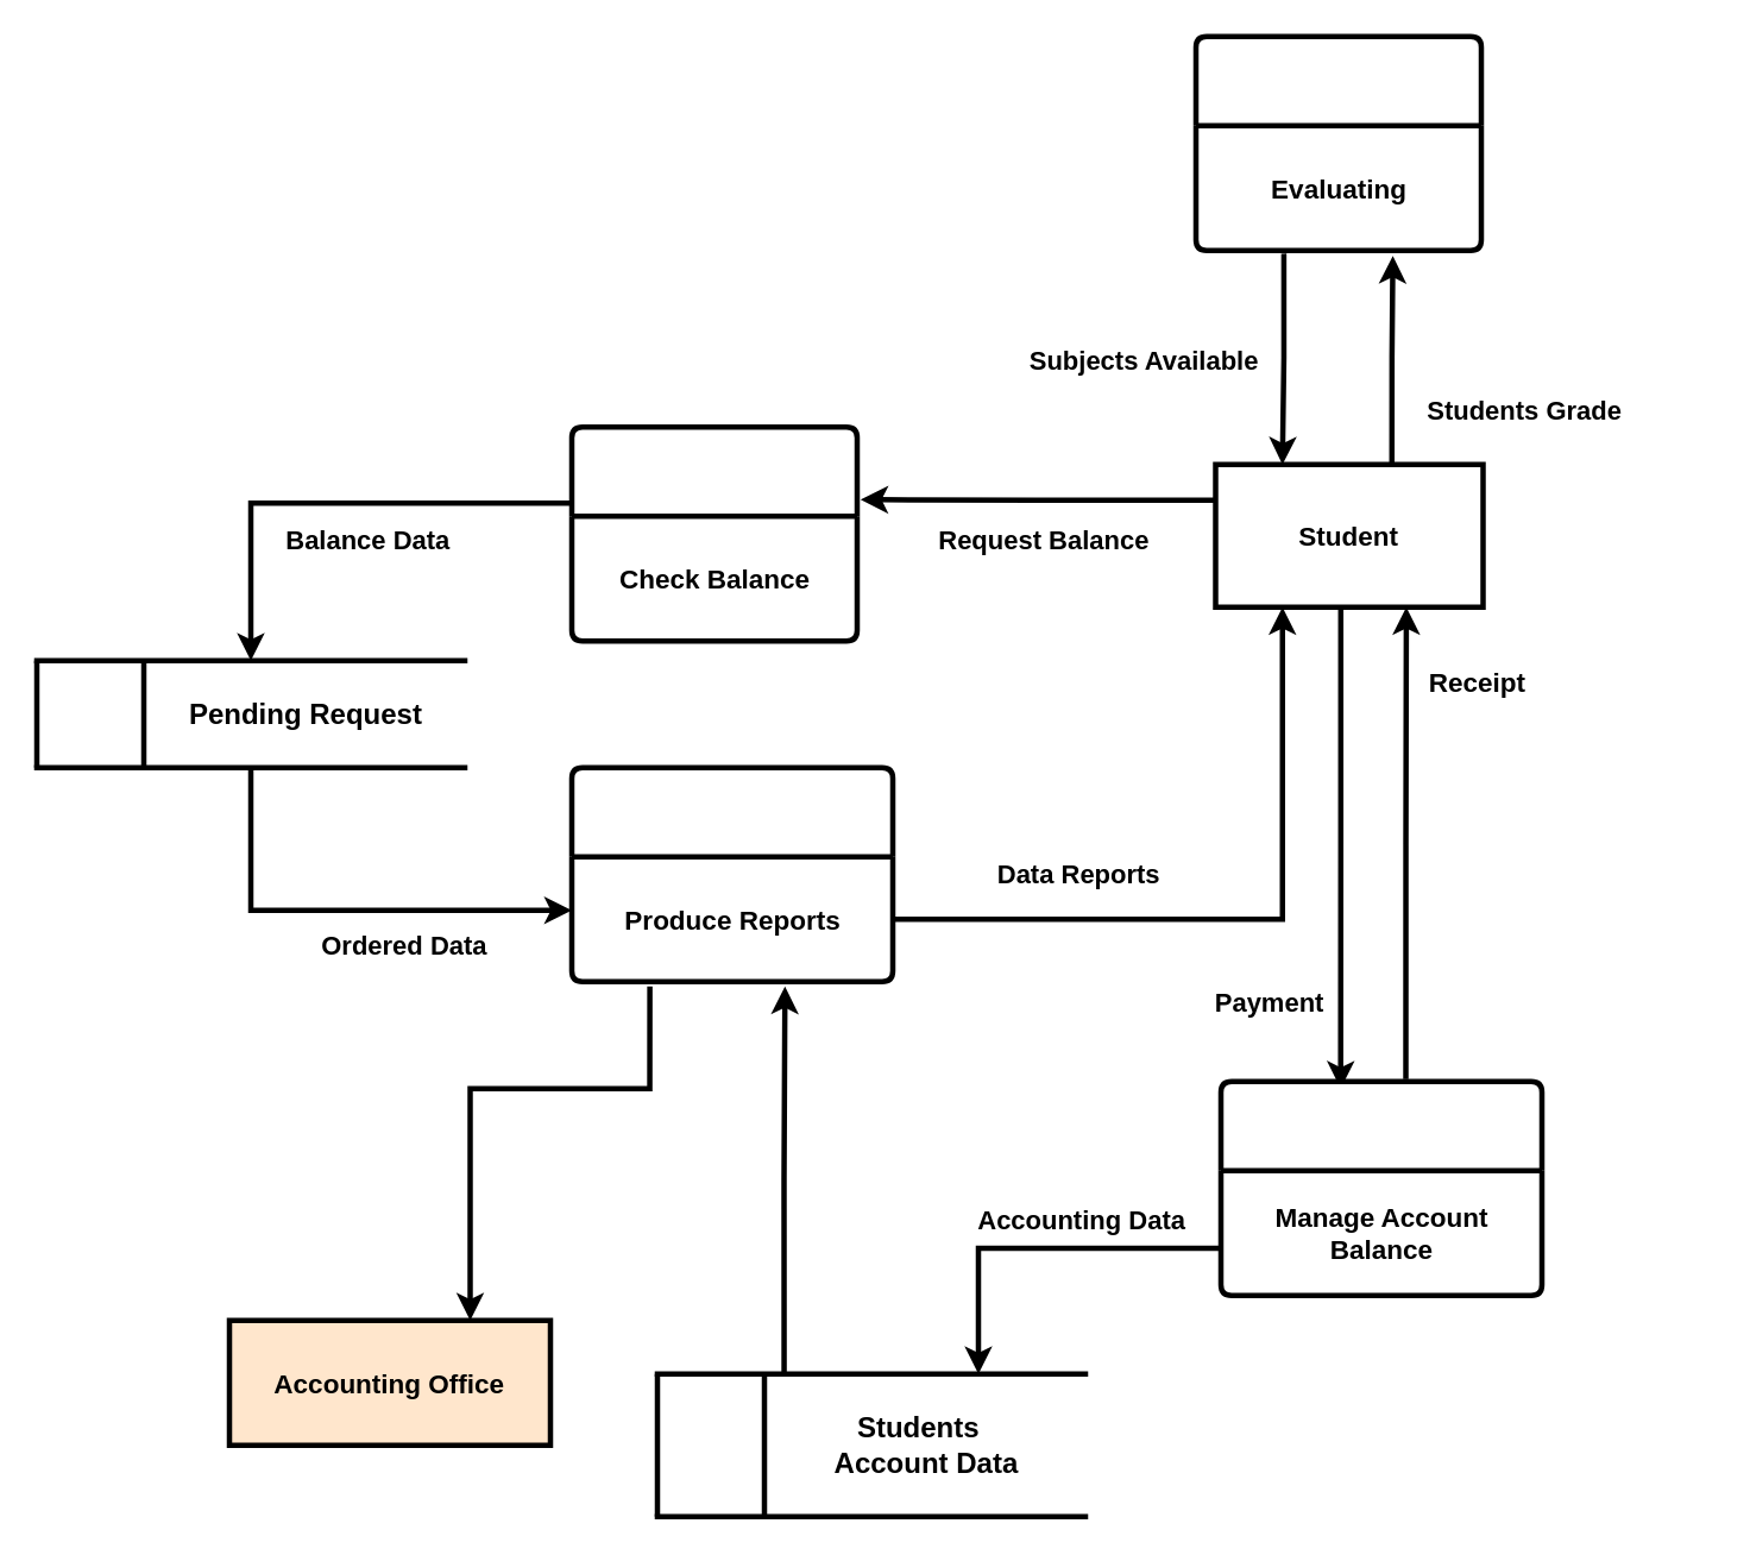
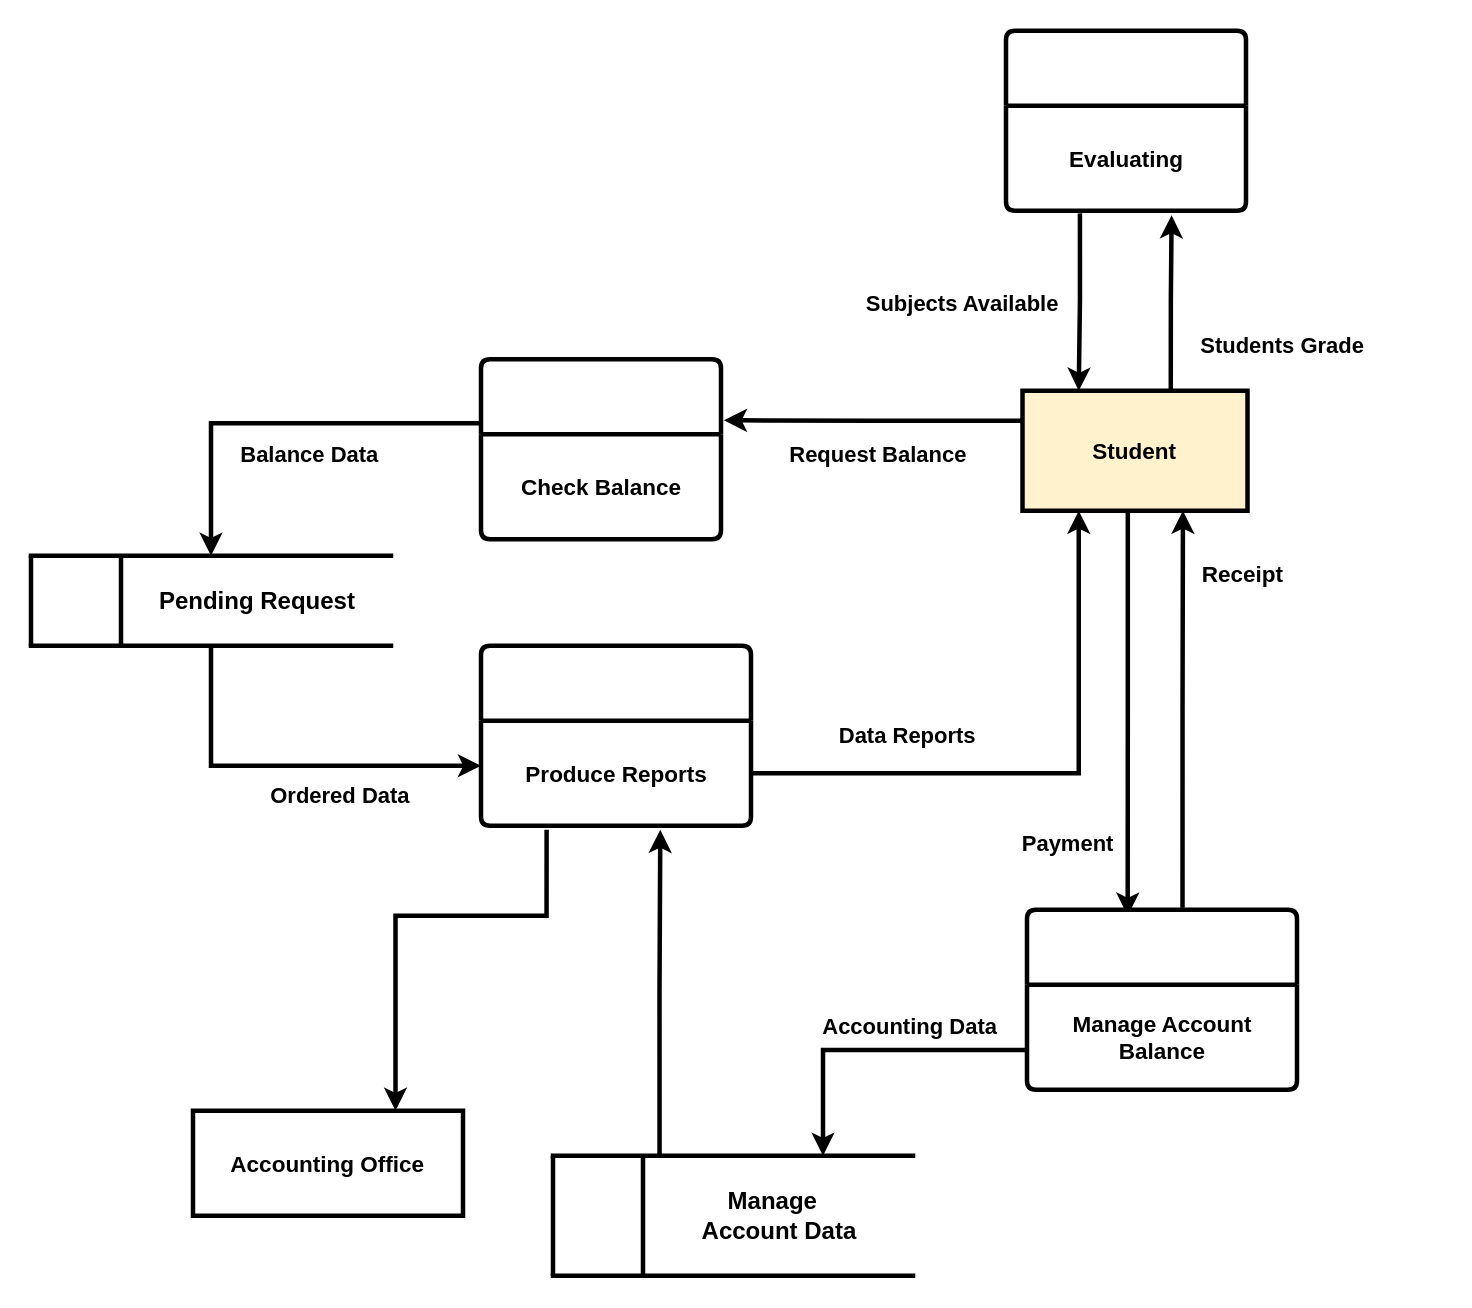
  <mxCell id="0" />
  <mxCell id="1" parent="0" />
  <mxCell id="2" value="" style="swimlane;childLayout=stackLayout;horizontal=1;startSize=50;horizontalStack=0;rounded=1;fontSize=14;fontStyle=0;strokeWidth=3;resizeParent=0;resizeLast=1;shadow=0;dashed=0;align=center;arcSize=4;whiteSpace=wrap;html=1;" vertex="1" parent="1"><mxGeometry x="670" y="20" width="160" height="120" as="geometry"><mxRectangle x="70" y="100" width="80" height="50" as="alternateBounds" /></mxGeometry></mxCell>
  <mxCell id="3" value="&lt;b&gt;&lt;font style=&quot;font-size: 15px;&quot;&gt;Evaluating&lt;/font&gt;&lt;/b&gt;&lt;span id=&quot;docs-internal-guid-b16e1cdb-7fff-e0be-6e62-8dd086bc350d&quot;&gt;&lt;/span&gt;&lt;span id=&quot;docs-internal-guid-b16e1cdb-7fff-e0be-6e62-8dd086bc350d&quot;&gt;&lt;/span&gt;" style="text;html=1;align=center;verticalAlign=middle;resizable=0;points=[];autosize=1;strokeColor=none;fillColor=none;" vertex="1" parent="2"><mxGeometry y="50" width="160" height="70" as="geometry" /></mxCell>
  <mxCell id="4" style="edgeStyle=orthogonalEdgeStyle;rounded=0;orthogonalLoop=1;jettySize=auto;html=1;entryX=0.69;entryY=1.043;entryDx=0;entryDy=0;strokeWidth=3;exitX=0.659;exitY=0.004;exitDx=0;exitDy=0;entryPerimeter=0;exitPerimeter=0;" edge="1" parent="1" source="7" target="3"><mxGeometry relative="1" as="geometry" /></mxCell>
  <mxCell id="5" style="edgeStyle=orthogonalEdgeStyle;rounded=0;orthogonalLoop=1;jettySize=auto;html=1;exitX=0;exitY=0.25;exitDx=0;exitDy=0;entryX=1.012;entryY=0.339;entryDx=0;entryDy=0;entryPerimeter=0;strokeWidth=3;" edge="1" parent="1" source="7" target="13"><mxGeometry relative="1" as="geometry"><mxPoint x="490" y="280" as="targetPoint" /></mxGeometry></mxCell>
  <mxCell id="6" style="edgeStyle=orthogonalEdgeStyle;rounded=0;orthogonalLoop=1;jettySize=auto;html=1;exitX=0.468;exitY=1.005;exitDx=0;exitDy=0;entryX=0.373;entryY=0.033;entryDx=0;entryDy=0;entryPerimeter=0;strokeWidth=3;exitPerimeter=0;" edge="1" parent="1" source="7" target="28"><mxGeometry relative="1" as="geometry" /></mxCell>
- <mxCell id="7" value="&lt;b&gt;&lt;font style=&quot;font-size: 15px;&quot;&gt;Student&lt;/font&gt;&lt;/b&gt;" style="rounded=0;whiteSpace=wrap;html=1;strokeWidth=3;" vertex="1" parent="1"><mxGeometry x="681" y="260" width="150" height="80" as="geometry" /></mxCell>
+ <mxCell id="7" value="&lt;b&gt;&lt;font style=&quot;font-size: 15px;&quot;&gt;Student&lt;/font&gt;&lt;/b&gt;" style="rounded=0;whiteSpace=wrap;html=1;strokeWidth=3;fillColor=#fff2cc;" vertex="1" parent="1"><mxGeometry x="681" y="260" width="150" height="80" as="geometry" /></mxCell>
  <mxCell id="8" style="edgeStyle=orthogonalEdgeStyle;rounded=0;orthogonalLoop=1;jettySize=auto;html=1;exitX=0.5;exitY=1;exitDx=0;exitDy=0;strokeWidth=3;entryX=0;entryY=0.429;entryDx=0;entryDy=0;entryPerimeter=0;" edge="1" parent="1" source="20" target="16"><mxGeometry relative="1" as="geometry"><mxPoint x="230" y="515" as="targetPoint" /></mxGeometry></mxCell>
  <mxCell id="9" value="&lt;b style=&quot;font-weight:normal;&quot; id=&quot;docs-internal-guid-39375290-7fff-3938-4612-e801096b2502&quot;&gt;&lt;span style=&quot;font-size: 11pt; font-family: Arial, sans-serif; color: rgb(0, 0, 0); background-color: transparent; font-weight: 700; font-style: normal; font-variant: normal; text-decoration: none; vertical-align: baseline;&quot;&gt;Students Grade&lt;/span&gt;&lt;/b&gt;" style="text;whiteSpace=wrap;html=1;" vertex="1" parent="1"><mxGeometry x="798" y="215" width="140" height="29" as="geometry" /></mxCell>
  <mxCell id="10" style="edgeStyle=orthogonalEdgeStyle;rounded=0;orthogonalLoop=1;jettySize=auto;html=1;entryX=0.25;entryY=0;entryDx=0;entryDy=0;exitX=0.308;exitY=1.025;exitDx=0;exitDy=0;exitPerimeter=0;strokeWidth=3;" edge="1" parent="1" source="3" target="7"><mxGeometry relative="1" as="geometry" /></mxCell>
  <mxCell id="11" value="&lt;b style=&quot;font-weight:normal;&quot; id=&quot;docs-internal-guid-5a6dc2d1-7fff-d2d0-395e-1e1ae18f7ee9&quot;&gt;&lt;span style=&quot;font-size: 11pt; font-family: Arial, sans-serif; color: rgb(0, 0, 0); background-color: transparent; font-weight: 700; font-style: normal; font-variant: normal; text-decoration: none; vertical-align: baseline;&quot;&gt;Subjects Available&lt;/span&gt;&lt;/b&gt;" style="text;whiteSpace=wrap;html=1;" vertex="1" parent="1"><mxGeometry x="575" y="187" width="160" height="40" as="geometry" /></mxCell>
  <mxCell id="12" style="edgeStyle=orthogonalEdgeStyle;rounded=0;orthogonalLoop=1;jettySize=auto;html=1;exitX=-0.005;exitY=0.356;exitDx=0;exitDy=0;exitPerimeter=0;entryX=0.5;entryY=0;entryDx=0;entryDy=0;strokeWidth=3;" edge="1" parent="1" source="13" target="20"><mxGeometry relative="1" as="geometry"><mxPoint x="130" y="280" as="targetPoint" /></mxGeometry></mxCell>
  <mxCell id="13" value="" style="swimlane;childLayout=stackLayout;horizontal=1;startSize=50;horizontalStack=0;rounded=1;fontSize=14;fontStyle=0;strokeWidth=3;resizeParent=0;resizeLast=1;shadow=0;dashed=0;align=center;arcSize=4;whiteSpace=wrap;html=1;" vertex="1" parent="1"><mxGeometry x="320" y="239" width="160" height="120" as="geometry"><mxRectangle x="70" y="100" width="80" height="50" as="alternateBounds" /></mxGeometry></mxCell>
  <mxCell id="14" value="&lt;b style=&quot;&quot;&gt;&lt;font style=&quot;font-size: 15px;&quot;&gt;Check Balance&lt;/font&gt;&lt;/b&gt;" style="text;html=1;align=center;verticalAlign=middle;resizable=0;points=[];autosize=1;strokeColor=none;fillColor=none;" vertex="1" parent="13"><mxGeometry y="50" width="160" height="70" as="geometry" /></mxCell>
  <mxCell id="15" value="" style="swimlane;childLayout=stackLayout;horizontal=1;startSize=50;horizontalStack=0;rounded=1;fontSize=14;fontStyle=0;strokeWidth=3;resizeParent=0;resizeLast=1;shadow=0;dashed=0;align=center;arcSize=4;whiteSpace=wrap;html=1;" vertex="1" parent="1"><mxGeometry x="320" y="430" width="180" height="120" as="geometry"><mxRectangle x="70" y="100" width="80" height="50" as="alternateBounds" /></mxGeometry></mxCell>
  <mxCell id="16" value="&lt;span style=&quot;font-size: 15px;&quot;&gt;&lt;b&gt;Produce Reports&lt;/b&gt;&lt;/span&gt;" style="text;html=1;align=center;verticalAlign=middle;resizable=0;points=[];autosize=1;strokeColor=none;fillColor=none;" vertex="1" parent="15"><mxGeometry y="50" width="180" height="70" as="geometry" /></mxCell>
  <mxCell id="17" style="edgeStyle=orthogonalEdgeStyle;rounded=0;orthogonalLoop=1;jettySize=auto;html=1;entryX=0.25;entryY=1;entryDx=0;entryDy=0;strokeWidth=3;" edge="1" parent="1" source="16" target="7"><mxGeometry relative="1" as="geometry" /></mxCell>
  <mxCell id="18" value="&lt;b style=&quot;font-weight:normal;&quot; id=&quot;docs-internal-guid-5a6dc2d1-7fff-d2d0-395e-1e1ae18f7ee9&quot;&gt;&lt;span style=&quot;font-size: 11pt; font-family: Arial, sans-serif; color: rgb(0, 0, 0); background-color: transparent; font-weight: 700; font-style: normal; font-variant: normal; text-decoration: none; vertical-align: baseline;&quot;&gt;Request Balance&lt;/span&gt;&lt;/b&gt;" style="text;whiteSpace=wrap;html=1;" vertex="1" parent="1"><mxGeometry x="524" y="288" width="160" height="40" as="geometry" /></mxCell>
  <mxCell id="19" value="" style="group;strokeWidth=3;" vertex="1" connectable="0" parent="1"><mxGeometry x="80" y="370" width="180" height="60" as="geometry" /></mxCell>
  <mxCell id="20" value="&lt;font size=&quot;1&quot; style=&quot;&quot;&gt;&lt;b style=&quot;font-size: 16px;&quot;&gt;&amp;nbsp; &amp;nbsp; &amp;nbsp; &amp;nbsp; &amp;nbsp; &amp;nbsp; &amp;nbsp; Pending Request&lt;/b&gt;&lt;/font&gt;" style="shape=partialRectangle;whiteSpace=wrap;html=1;left=0;right=0;fillColor=none;strokeWidth=3;" vertex="1" parent="19"><mxGeometry x="-60" width="240" height="60" as="geometry" /></mxCell>
  <mxCell id="21" value="" style="endArrow=none;html=1;rounded=0;exitX=0.25;exitY=1;exitDx=0;exitDy=0;entryX=0.25;entryY=0;entryDx=0;entryDy=0;strokeWidth=3;" edge="1" parent="19" source="20" target="20"><mxGeometry width="50" height="50" relative="1" as="geometry"><mxPoint x="187.5" y="105.0" as="sourcePoint" /><mxPoint x="262.5" y="30.0" as="targetPoint" /></mxGeometry></mxCell>
  <mxCell id="22" value="" style="endArrow=none;html=1;rounded=0;exitX=0;exitY=1;exitDx=0;exitDy=0;entryX=0;entryY=0;entryDx=0;entryDy=0;strokeWidth=3;" edge="1" parent="19" source="20" target="20"><mxGeometry width="50" height="50" relative="1" as="geometry"><mxPoint x="60.0" y="105.0" as="sourcePoint" /><mxPoint x="60.0" y="15.0" as="targetPoint" /></mxGeometry></mxCell>
  <mxCell id="23" value="&lt;font face=&quot;Arial, sans-serif&quot;&gt;&lt;span style=&quot;font-size: 14.667px;&quot;&gt;&lt;b&gt;Balance Data&lt;/b&gt;&lt;/span&gt;&lt;/font&gt;" style="text;whiteSpace=wrap;html=1;" vertex="1" parent="1"><mxGeometry x="158" y="288" width="160" height="40" as="geometry" /></mxCell>
  <mxCell id="24" value="&lt;font face=&quot;Arial, sans-serif&quot;&gt;&lt;span style=&quot;font-size: 14.667px;&quot;&gt;&lt;b&gt;Ordered Data&lt;/b&gt;&lt;/span&gt;&lt;/font&gt;" style="text;whiteSpace=wrap;html=1;" vertex="1" parent="1"><mxGeometry x="178" y="515" width="160" height="40" as="geometry" /></mxCell>
  <mxCell id="25" value="&lt;font face=&quot;Arial, sans-serif&quot;&gt;&lt;span style=&quot;font-size: 14.667px;&quot;&gt;&lt;b&gt;Data Reports&lt;/b&gt;&lt;/span&gt;&lt;/font&gt;" style="text;whiteSpace=wrap;html=1;" vertex="1" parent="1"><mxGeometry x="557" y="475" width="160" height="40" as="geometry" /></mxCell>
  <mxCell id="26" style="edgeStyle=orthogonalEdgeStyle;rounded=0;orthogonalLoop=1;jettySize=auto;html=1;exitX=0.576;exitY=-0.011;exitDx=0;exitDy=0;entryX=0.713;entryY=1;entryDx=0;entryDy=0;exitPerimeter=0;strokeWidth=3;entryPerimeter=0;" edge="1" parent="1" source="28" target="7"><mxGeometry relative="1" as="geometry" /></mxCell>
  <mxCell id="27" style="edgeStyle=orthogonalEdgeStyle;rounded=0;orthogonalLoop=1;jettySize=auto;html=1;entryX=0.75;entryY=0;entryDx=0;entryDy=0;strokeWidth=3;exitX=-0.003;exitY=0.621;exitDx=0;exitDy=0;exitPerimeter=0;" edge="1" parent="1" source="29" target="34"><mxGeometry relative="1" as="geometry" /></mxCell>
  <mxCell id="28" value="" style="swimlane;childLayout=stackLayout;horizontal=1;startSize=50;horizontalStack=0;rounded=1;fontSize=14;fontStyle=0;strokeWidth=3;resizeParent=0;resizeLast=1;shadow=0;dashed=0;align=center;arcSize=4;whiteSpace=wrap;html=1;" vertex="1" parent="1"><mxGeometry x="684" y="606" width="180" height="120" as="geometry"><mxRectangle x="70" y="100" width="80" height="50" as="alternateBounds" /></mxGeometry></mxCell>
  <mxCell id="29" value="&lt;span style=&quot;font-size: 15px;&quot;&gt;&lt;b&gt;Manage Account&lt;br&gt;Balance&lt;br&gt;&lt;/b&gt;&lt;/span&gt;" style="text;html=1;align=center;verticalAlign=middle;resizable=0;points=[];autosize=1;strokeColor=none;fillColor=none;" vertex="1" parent="28"><mxGeometry y="50" width="180" height="70" as="geometry" /></mxCell>
  <mxCell id="30" value="&lt;font face=&quot;Arial, sans-serif&quot;&gt;&lt;span style=&quot;font-size: 14.667px;&quot;&gt;&lt;b&gt;Payment&lt;/b&gt;&lt;/span&gt;&lt;/font&gt;" style="text;whiteSpace=wrap;html=1;" vertex="1" parent="1"><mxGeometry x="679" y="547" width="160" height="40" as="geometry" /></mxCell>
  <mxCell id="31" value="&lt;font size=&quot;1&quot; face=&quot;Arial, sans-serif&quot;&gt;&lt;b style=&quot;font-size: 15px;&quot;&gt;Receipt&lt;/b&gt;&lt;/font&gt;" style="text;whiteSpace=wrap;html=1;" vertex="1" parent="1"><mxGeometry x="799" y="367" width="160" height="40" as="geometry" /></mxCell>
- <mxCell id="32" value="&lt;b&gt;&lt;font style=&quot;font-size: 15px;&quot;&gt;Accounting Office&lt;/font&gt;&lt;/b&gt;" style="rounded=0;whiteSpace=wrap;html=1;strokeWidth=3;fillColor=#ffe6cc;" vertex="1" parent="1"><mxGeometry x="128" y="740" width="180" height="70" as="geometry" /></mxCell>
+ <mxCell id="32" value="&lt;b&gt;&lt;font style=&quot;font-size: 15px;&quot;&gt;Accounting Office&lt;/font&gt;&lt;/b&gt;" style="rounded=0;whiteSpace=wrap;html=1;strokeWidth=3;" vertex="1" parent="1"><mxGeometry x="128" y="740" width="180" height="70" as="geometry" /></mxCell>
  <mxCell id="33" style="edgeStyle=orthogonalEdgeStyle;rounded=0;orthogonalLoop=1;jettySize=auto;html=1;exitX=0.296;exitY=-0.006;exitDx=0;exitDy=0;entryX=0.664;entryY=1.039;entryDx=0;entryDy=0;entryPerimeter=0;exitPerimeter=0;strokeWidth=3;" edge="1" parent="1" source="34" target="16"><mxGeometry relative="1" as="geometry" /></mxCell>
- <mxCell id="34" value="&lt;span style=&quot;font-size: 16px;&quot;&gt;&lt;b&gt;&lt;span style=&quot;white-space: pre;&quot;&gt;&#09;&lt;/span&gt;&amp;nbsp; &amp;nbsp; Students&lt;br&gt;&amp;nbsp;&lt;span style=&quot;white-space: pre;&quot;&gt;&#09;&amp;nbsp;&lt;/span&gt;&amp;nbsp; &amp;nbsp; &amp;nbsp;Account Data&lt;br&gt;&lt;/b&gt;&lt;/span&gt;" style="shape=partialRectangle;whiteSpace=wrap;html=1;left=0;right=0;fillColor=none;strokeWidth=3;" vertex="1" parent="1"><mxGeometry x="368" y="770" width="240" height="80" as="geometry" /></mxCell>
+ <mxCell id="34" value="&lt;span style=&quot;font-size: 16px;&quot;&gt;&lt;b&gt;&lt;span style=&quot;white-space: pre;&quot;&gt;&#09;&lt;/span&gt;&amp;nbsp; &amp;nbsp; Manage&lt;br&gt;&amp;nbsp;&lt;span style=&quot;white-space: pre;&quot;&gt;&#09;&amp;nbsp;&lt;/span&gt;&amp;nbsp; &amp;nbsp; &amp;nbsp;Account Data&lt;br&gt;&lt;/b&gt;&lt;/span&gt;" style="shape=partialRectangle;whiteSpace=wrap;html=1;left=0;right=0;fillColor=none;strokeWidth=3;" vertex="1" parent="1"><mxGeometry x="368" y="770" width="240" height="80" as="geometry" /></mxCell>
  <mxCell id="35" value="" style="endArrow=none;html=1;rounded=0;exitX=0.25;exitY=1;exitDx=0;exitDy=0;entryX=0.25;entryY=0;entryDx=0;entryDy=0;strokeWidth=3;" edge="1" parent="1" source="34" target="34"><mxGeometry width="50" height="50" relative="1" as="geometry"><mxPoint x="605.5" y="785" as="sourcePoint" /><mxPoint x="680.5" y="710" as="targetPoint" /></mxGeometry></mxCell>
  <mxCell id="36" value="" style="endArrow=none;html=1;rounded=0;exitX=0;exitY=1;exitDx=0;exitDy=0;entryX=0;entryY=0;entryDx=0;entryDy=0;strokeWidth=3;" edge="1" parent="1" source="34" target="34"><mxGeometry width="50" height="50" relative="1" as="geometry"><mxPoint x="478" y="785" as="sourcePoint" /><mxPoint x="478" y="695" as="targetPoint" /></mxGeometry></mxCell>
  <mxCell id="37" value="&lt;div style=&quot;text-align: right;&quot;&gt;&lt;b style=&quot;font-size: 14.667px; font-family: Arial, sans-serif; background-color: initial;&quot;&gt;Accounting&amp;nbsp;&lt;/b&gt;&lt;b style=&quot;background-color: initial; text-align: left; font-family: Arial, sans-serif; font-size: 14.667px;&quot;&gt;Data&lt;/b&gt;&lt;/div&gt;" style="text;whiteSpace=wrap;html=1;" vertex="1" parent="1"><mxGeometry x="546" y="669" width="160" height="40" as="geometry" /></mxCell>
  <mxCell id="38" style="edgeStyle=orthogonalEdgeStyle;rounded=0;orthogonalLoop=1;jettySize=auto;html=1;entryX=0.75;entryY=0;entryDx=0;entryDy=0;exitX=0.243;exitY=1.039;exitDx=0;exitDy=0;exitPerimeter=0;strokeWidth=3;" edge="1" parent="1" source="16" target="32"><mxGeometry relative="1" as="geometry"><Array as="points"><mxPoint x="364" y="610" /><mxPoint x="263" y="610" /></Array></mxGeometry></mxCell>
